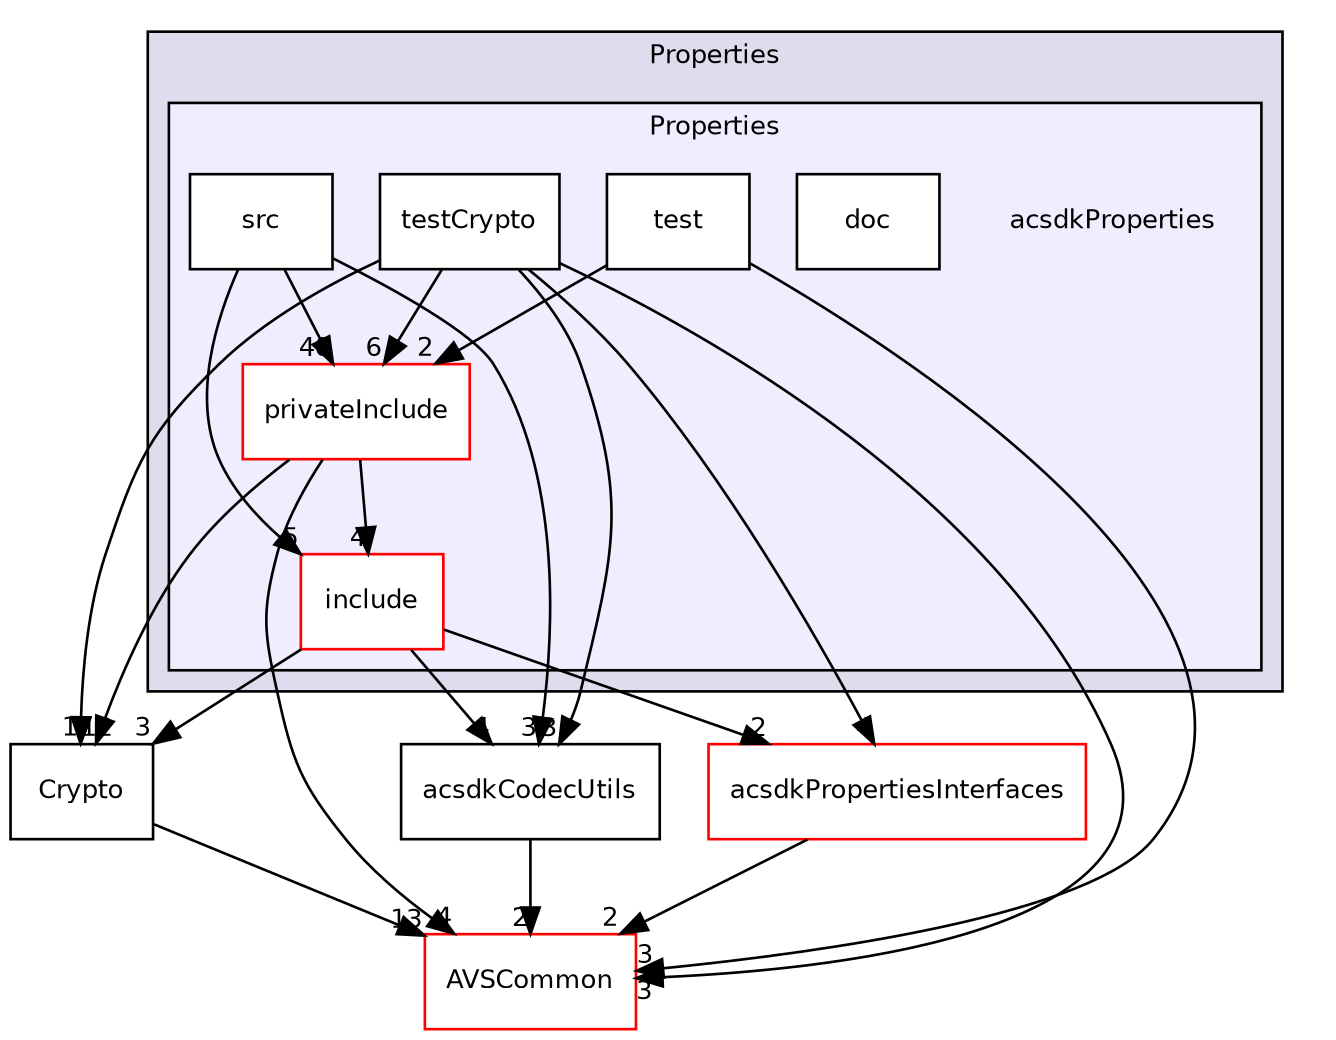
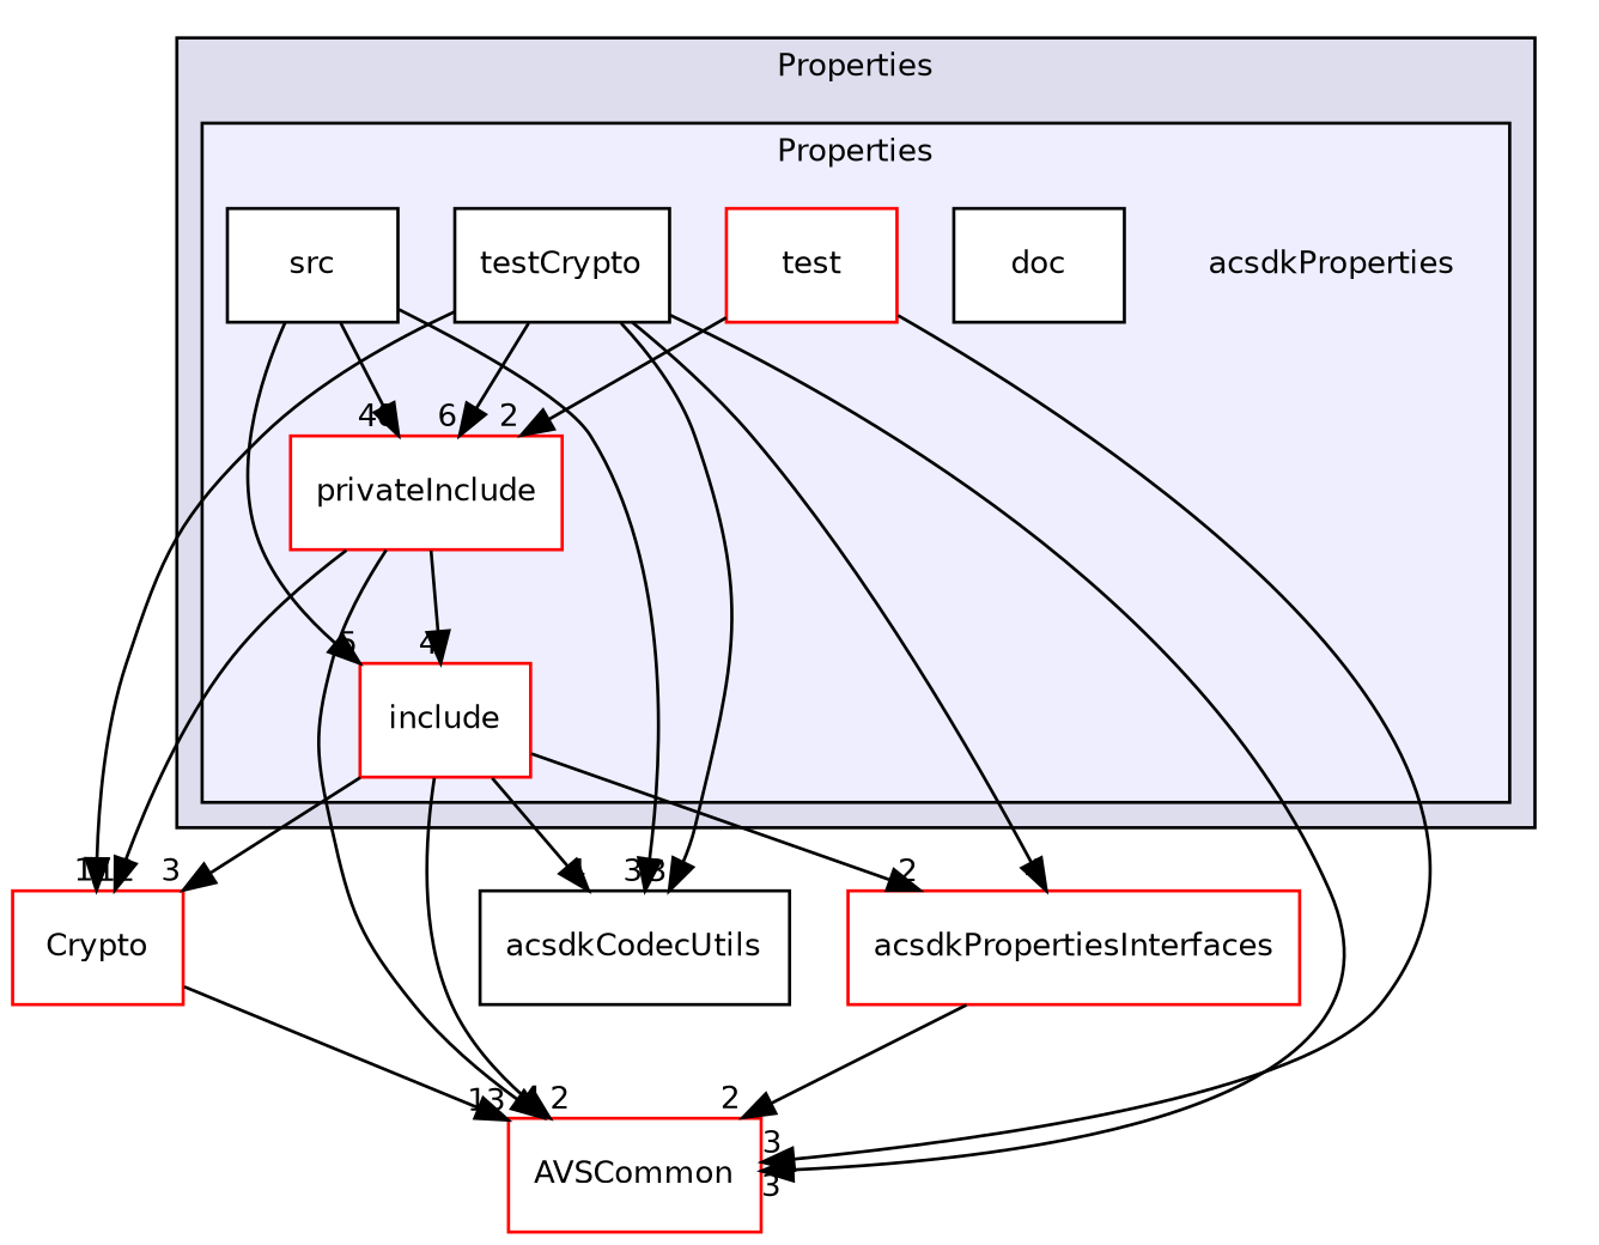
  digraph {
    compound=true
    node [fontname=Helvetica fontsize=10 shape=box color=black fillcolor=white style=filled]
    edge [headlabel=3 labeldistance=1.5 labelfontname=Helvetica labelfontsize=10]
    n1 [label=acsdkProperties shape=plaintext color="" fillcolor="" style=""]
    n2 [label=doc]
    n3 [color=red label=include]
    n4 [color=red label=privateInclude]
    n5 [label=src]
-   n6 [label=test]
+   n6 [color=red label=test]
    n7 [label=testCrypto]
-   n8 [label=Crypto]
+   n8 [color=red label=Crypto]
    n9 [color=red label=AVSCommon]
    n10 [color=red label=acsdkPropertiesInterfaces]
    n11 [label=acsdkCodecUtils]
    subgraph cluster_1 {
      bgcolor="#ddddee"
      fontname=Helvetica
      fontsize=10
      label=Properties
      pencolor=black
      subgraph cluster_2 {
        bgcolor="#eeeeff"
        fontname=Helvetica
        fontsize=10
        label=Properties
        pencolor=black
        n1
        n2
        n3
        n4
        n5
        n6
        n7
      }
    }
    n3 -> n8
-   n11 -> n9 [headlabel=2]
+   n3 -> n9 [headlabel=2]
    n3 -> n10 [headlabel=2]
    n3 -> n11 [headlabel=4]
    n4 -> n3 [headlabel=4]
    n4 -> n8 [headlabel=17]
    n4 -> n9 [headlabel=4]
    n5 -> n3 [headlabel=5]
    n5 -> n4 [headlabel=40]
    n5 -> n11
    n6 -> n4 [headlabel=2]
    n6 -> n9
    n7 -> n4 [headlabel=6]
    n7 -> n8 [headlabel=12]
    n7 -> n9
    n7 -> n10 [headlabel=4]
    n7 -> n11
    n8 -> n9 [headlabel=13]
    n10 -> n9 [headlabel=2]
  }
